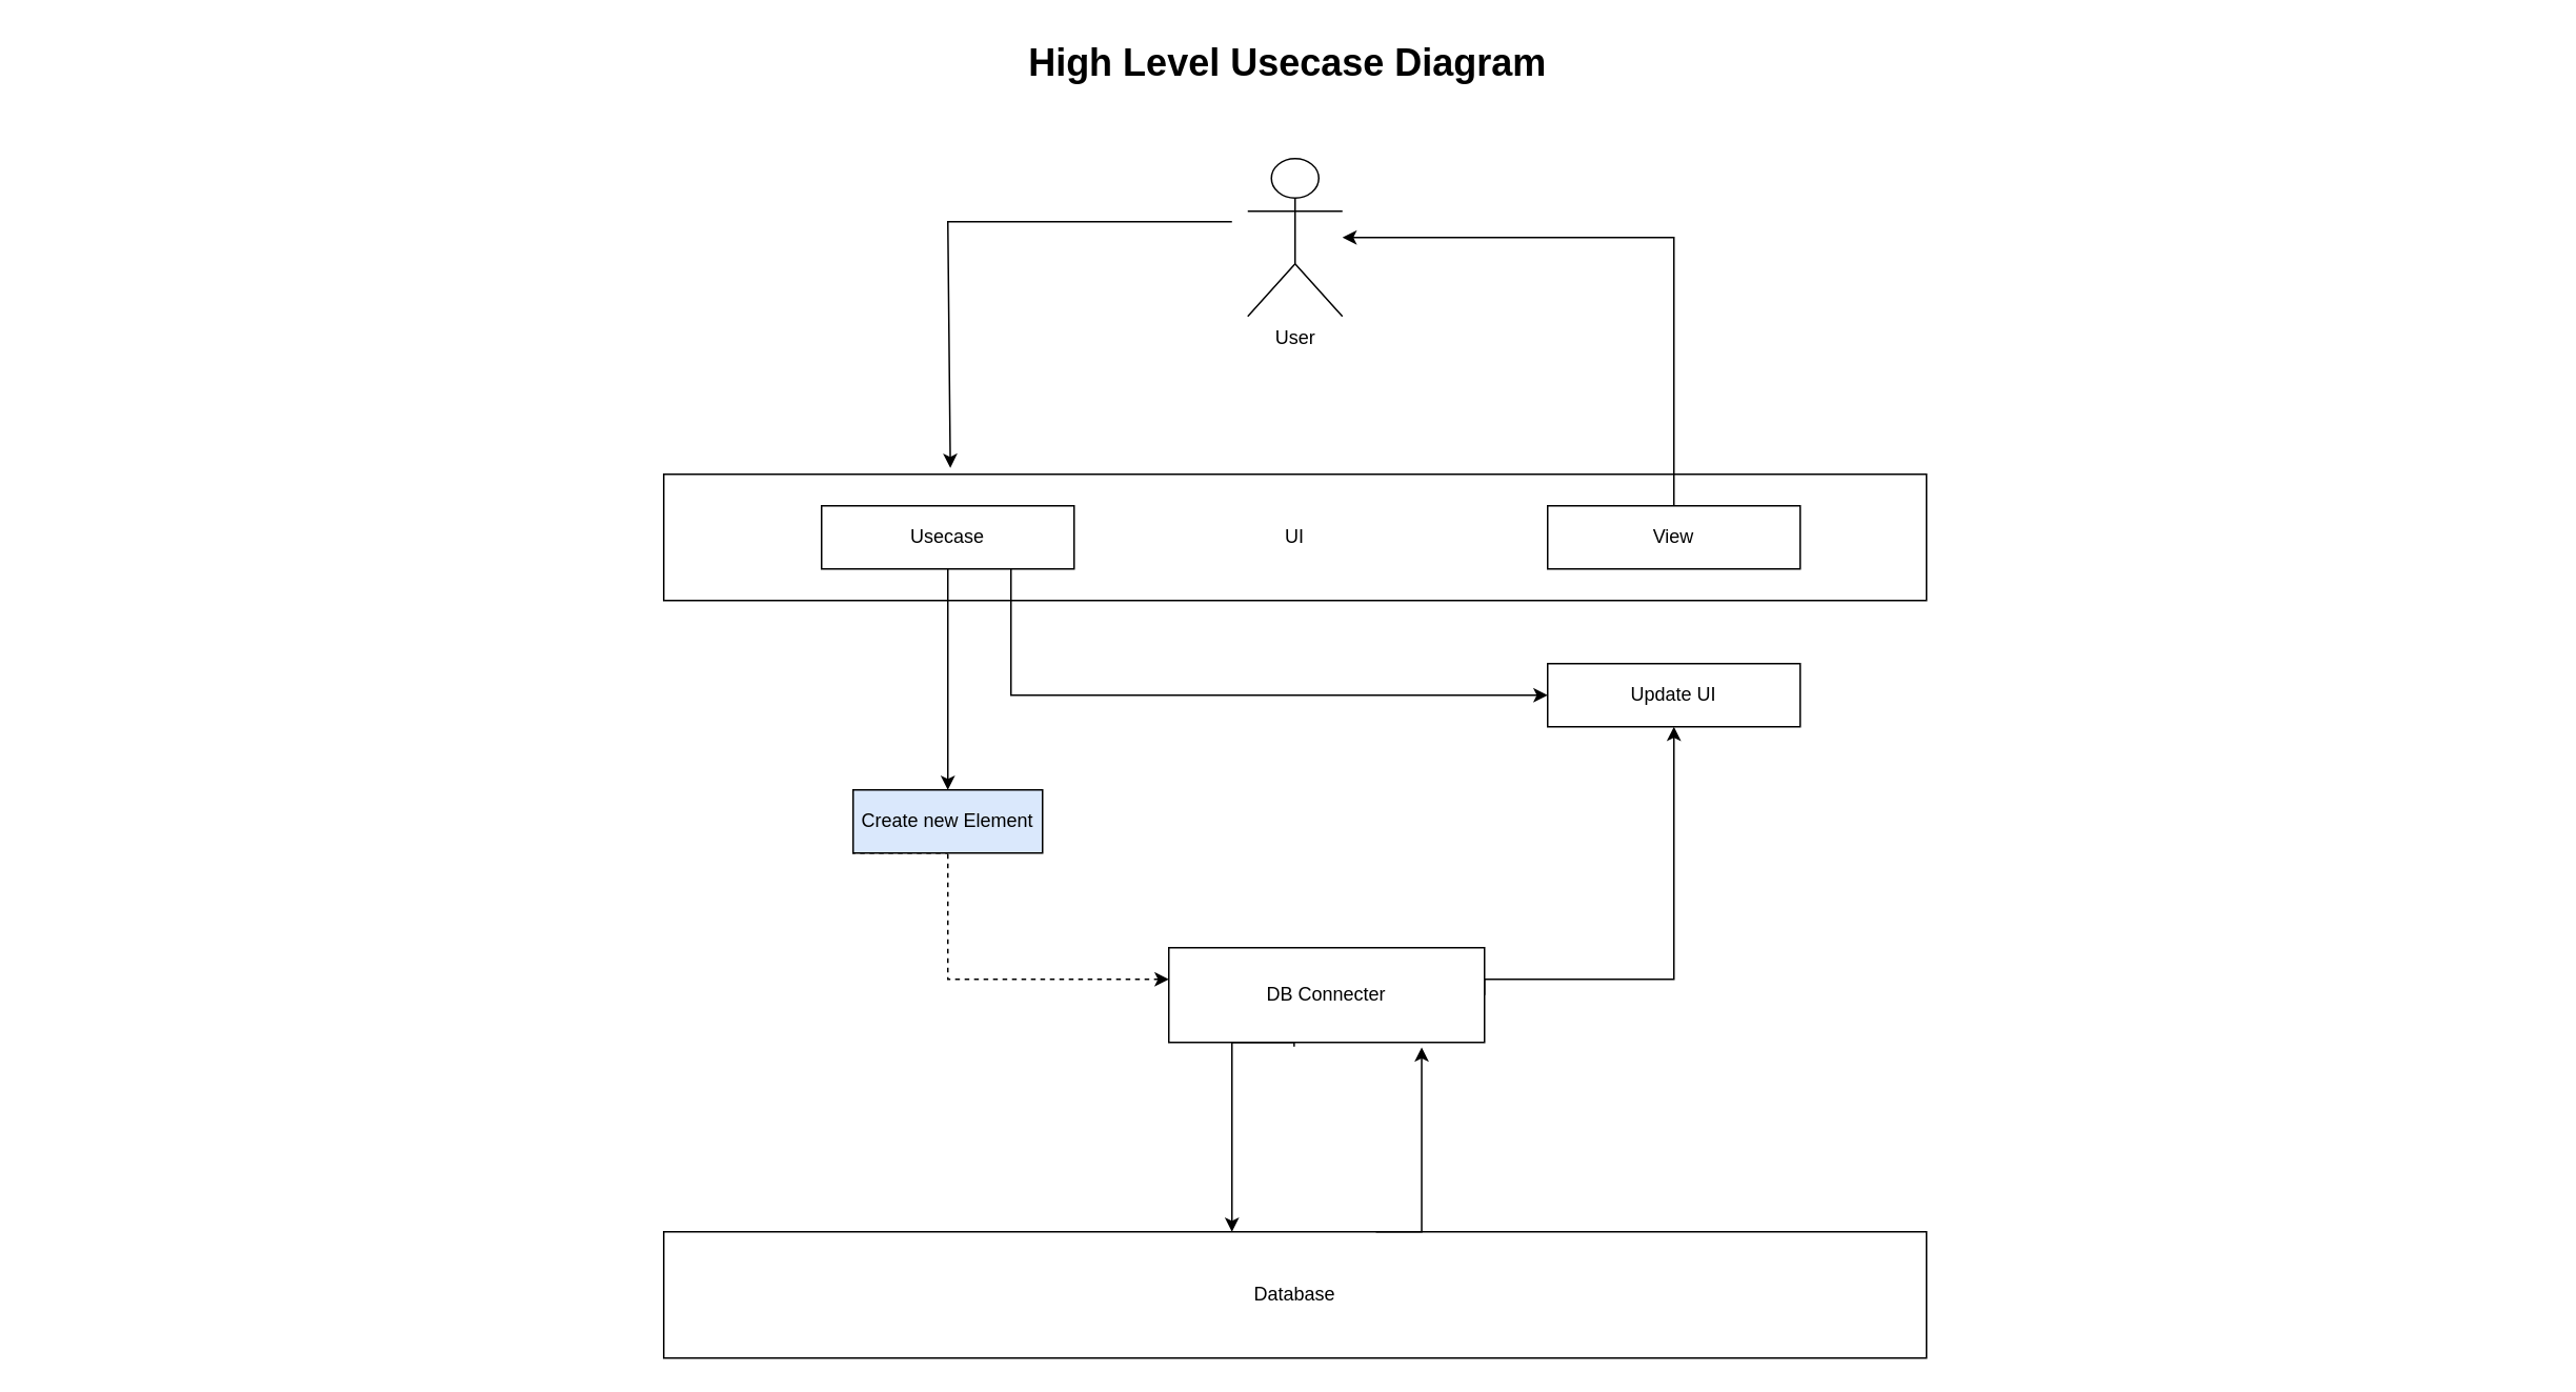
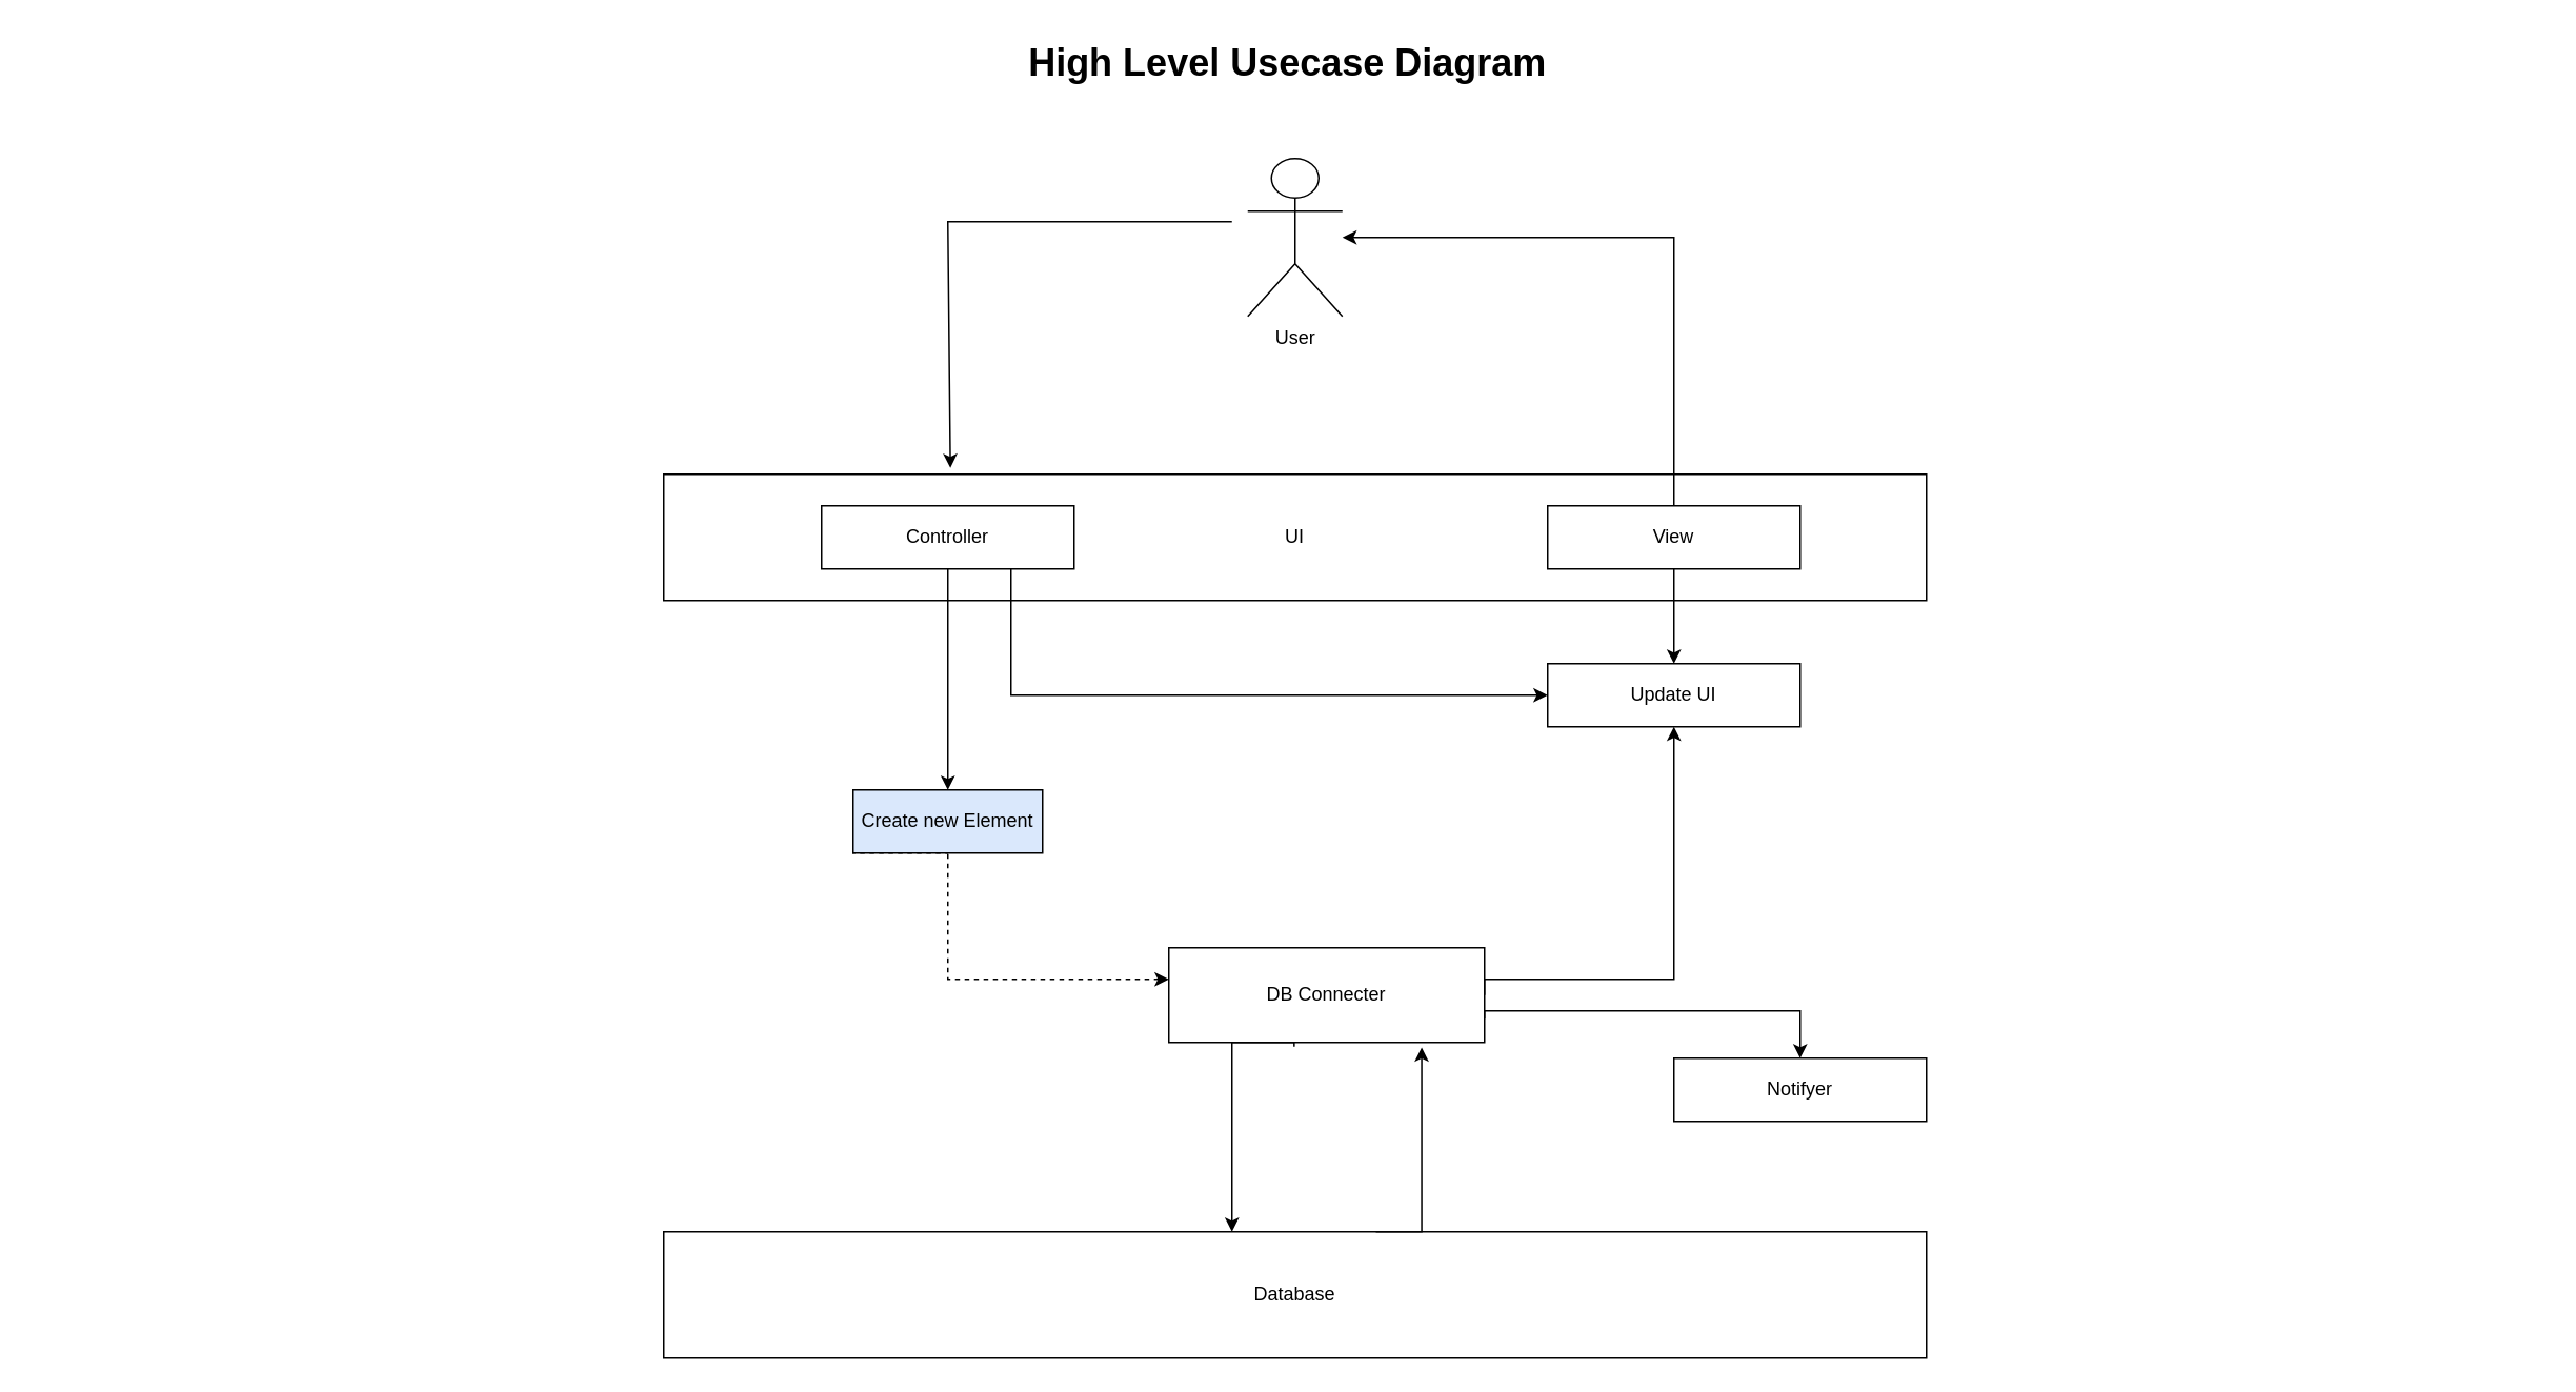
  <mxCell id="0" style=";html=1;" />
  <mxCell id="1" style=";html=1;" parent="0" />
  <mxCell id="2" value="High Level Usecase Diagram" style="text;strokeColor=none;fillColor=none;html=1;fontSize=24;fontStyle=1;verticalAlign=middle;align=center;" parent="1" vertex="1"><mxGeometry x="20" y="20" width="1590" height="40" as="geometry" /></mxCell>
  <mxCell id="3" value="UI" style="rounded=0;whiteSpace=wrap;html=1;" parent="1" vertex="1"><mxGeometry x="420" y="300" width="800" height="80" as="geometry" /></mxCell>
  <mxCell id="4" style="edgeStyle=orthogonalEdgeStyle;rounded=0;orthogonalLoop=1;jettySize=auto;html=1;entryX=0.75;entryY=1;entryDx=0;entryDy=0;startArrow=classic;startFill=1;endArrow=none;endFill=0;" parent="1" source="7" target="13" edge="1"><mxGeometry relative="1" as="geometry" /></mxCell>
+ <mxCell id="5" style="edgeStyle=orthogonalEdgeStyle;rounded=0;orthogonalLoop=1;jettySize=auto;html=1;startArrow=classic;startFill=1;endArrow=none;endFill=0;" parent="1" source="7" target="16" edge="1"><mxGeometry relative="1" as="geometry" /></mxCell>
  <mxCell id="6" style="edgeStyle=orthogonalEdgeStyle;rounded=0;orthogonalLoop=1;jettySize=auto;html=1;entryX=1;entryY=0.5;entryDx=0;entryDy=0;startArrow=classic;startFill=1;endArrow=none;endFill=0;" parent="1" source="7" target="12" edge="1"><mxGeometry relative="1" as="geometry"><Array as="points"><mxPoint x="1060" y="620" /><mxPoint x="940" y="620" /></Array></mxGeometry></mxCell>
  <mxCell id="7" value="Update UI" style="rounded=0;whiteSpace=wrap;html=1;" parent="1" vertex="1"><mxGeometry x="980" y="420" width="160" height="40" as="geometry" /></mxCell>
  <mxCell id="8" style="edgeStyle=orthogonalEdgeStyle;rounded=0;orthogonalLoop=1;jettySize=auto;html=1;entryX=0.397;entryY=1.044;entryDx=0;entryDy=0;entryPerimeter=0;startArrow=classic;startFill=1;endArrow=none;endFill=0;" parent="1" source="9" target="12" edge="1"><mxGeometry relative="1" as="geometry"><Array as="points"><mxPoint x="780" y="660" /><mxPoint x="819" y="660" /></Array></mxGeometry></mxCell>
  <mxCell id="9" value="Database" style="rounded=0;whiteSpace=wrap;html=1;" parent="1" vertex="1"><mxGeometry x="420" y="780" width="800" height="80" as="geometry" /></mxCell>
  <mxCell id="10" style="edgeStyle=orthogonalEdgeStyle;rounded=0;orthogonalLoop=1;jettySize=auto;html=1;exitX=0.801;exitY=1.052;exitDx=0;exitDy=0;entryX=0.564;entryY=0;entryDx=0;entryDy=0;entryPerimeter=0;startArrow=classic;startFill=1;endArrow=none;endFill=0;exitPerimeter=0;" parent="1" source="12" target="9" edge="1"><mxGeometry relative="1" as="geometry"><Array as="points"><mxPoint x="900" y="780" /></Array></mxGeometry></mxCell>
  <mxCell id="11" style="edgeStyle=orthogonalEdgeStyle;rounded=0;orthogonalLoop=1;jettySize=auto;html=1;entryX=0.5;entryY=1;entryDx=0;entryDy=0;startArrow=classic;startFill=1;endArrow=none;endFill=0;dashed=1;" parent="1" source="12" target="20" edge="1"><mxGeometry relative="1" as="geometry"><Array as="points"><mxPoint x="600" y="620" /><mxPoint x="600" y="520" /><mxPoint x="540" y="520" /><mxPoint x="540" y="540" /></Array></mxGeometry></mxCell>
  <mxCell id="12" value="DB Connecter" style="rounded=0;whiteSpace=wrap;html=1;" parent="1" vertex="1"><mxGeometry x="740" y="600" width="200" height="60" as="geometry" /></mxCell>
- <mxCell id="13" value="Usecase" style="rounded=0;whiteSpace=wrap;html=1;" parent="1" vertex="1"><mxGeometry x="520" y="320" width="160" height="40" as="geometry" /></mxCell>
+ <mxCell id="13" value="Controller" style="rounded=0;whiteSpace=wrap;html=1;" parent="1" vertex="1"><mxGeometry x="520" y="320" width="160" height="40" as="geometry" /></mxCell>
+ <mxCell id="14" style="edgeStyle=orthogonalEdgeStyle;rounded=0;orthogonalLoop=1;jettySize=auto;html=1;entryX=1;entryY=0.75;entryDx=0;entryDy=0;startArrow=classic;startFill=1;endArrow=none;endFill=0;" parent="1" source="15" target="12" edge="1"><mxGeometry relative="1" as="geometry"><Array as="points"><mxPoint x="940" y="640" /></Array></mxGeometry></mxCell>
+ <mxCell id="15" value="Notifyer" style="rounded=0;whiteSpace=wrap;html=1;" parent="1" vertex="1"><mxGeometry x="1060" y="670" width="160" height="40" as="geometry" /></mxCell>
  <mxCell id="16" value="View" style="rounded=0;whiteSpace=wrap;html=1;" parent="1" vertex="1"><mxGeometry x="980" y="320" width="160" height="40" as="geometry" /></mxCell>
  <mxCell id="17" style="edgeStyle=orthogonalEdgeStyle;rounded=0;orthogonalLoop=1;jettySize=auto;html=1;startArrow=classic;startFill=1;endArrow=none;endFill=0;" parent="1" source="18" target="16" edge="1"><mxGeometry relative="1" as="geometry" /></mxCell>
  <mxCell id="18" value="User" style="shape=umlActor;verticalLabelPosition=bottom;verticalAlign=top;html=1;outlineConnect=0;" parent="1" vertex="1"><mxGeometry x="790" y="100" width="60" height="100" as="geometry" /></mxCell>
  <mxCell id="19" style="edgeStyle=orthogonalEdgeStyle;rounded=0;orthogonalLoop=1;jettySize=auto;html=1;startArrow=classic;startFill=1;endArrow=none;endFill=0;" parent="1" source="20" target="13" edge="1"><mxGeometry relative="1" as="geometry" /></mxCell>
  <mxCell id="20" value="Create new Element" style="rounded=0;whiteSpace=wrap;html=1;fillColor=#dae8fc;" parent="1" vertex="1"><mxGeometry x="540" y="500" width="120" height="40" as="geometry" /></mxCell>
  <mxCell id="21" value="" style="endArrow=classic;html=1;rounded=0;entryX=0.227;entryY=-0.05;entryDx=0;entryDy=0;entryPerimeter=0;" parent="1" target="3" edge="1"><mxGeometry width="50" height="50" relative="1" as="geometry"><mxPoint x="780" y="140" as="sourcePoint" /><mxPoint x="600" y="170" as="targetPoint" /><Array as="points"><mxPoint x="600" y="140" /></Array></mxGeometry></mxCell>
